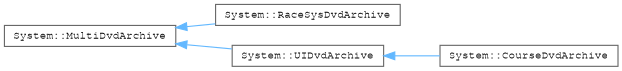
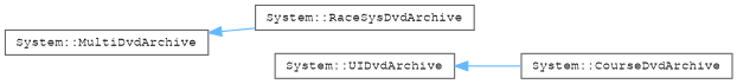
  digraph {
    rankdir=LR
    node [color=grey40 fillcolor=white fontname=FreeMono fontsize=10 shape=box style=filled]
    edge [color=steelblue1 dir=back fontname=FreeMono fontsize=10 labelfontname=FreeMono labelfontsize=10 style=solid]
    n1 [height=0.2 label="System::MultiDvdArchive" width=0.4]
    n2 [height=0.2 label="System::RaceSysDvdArchive" width=0.4]
    n3 [height=0.2 label="System::UIDvdArchive" width=0.4]
    n4 [height=0.2 label="System::CourseDvdArchive" width=0.4]
    n1 -> n2
-   n1 -> n3
    n3 -> n4
  }
